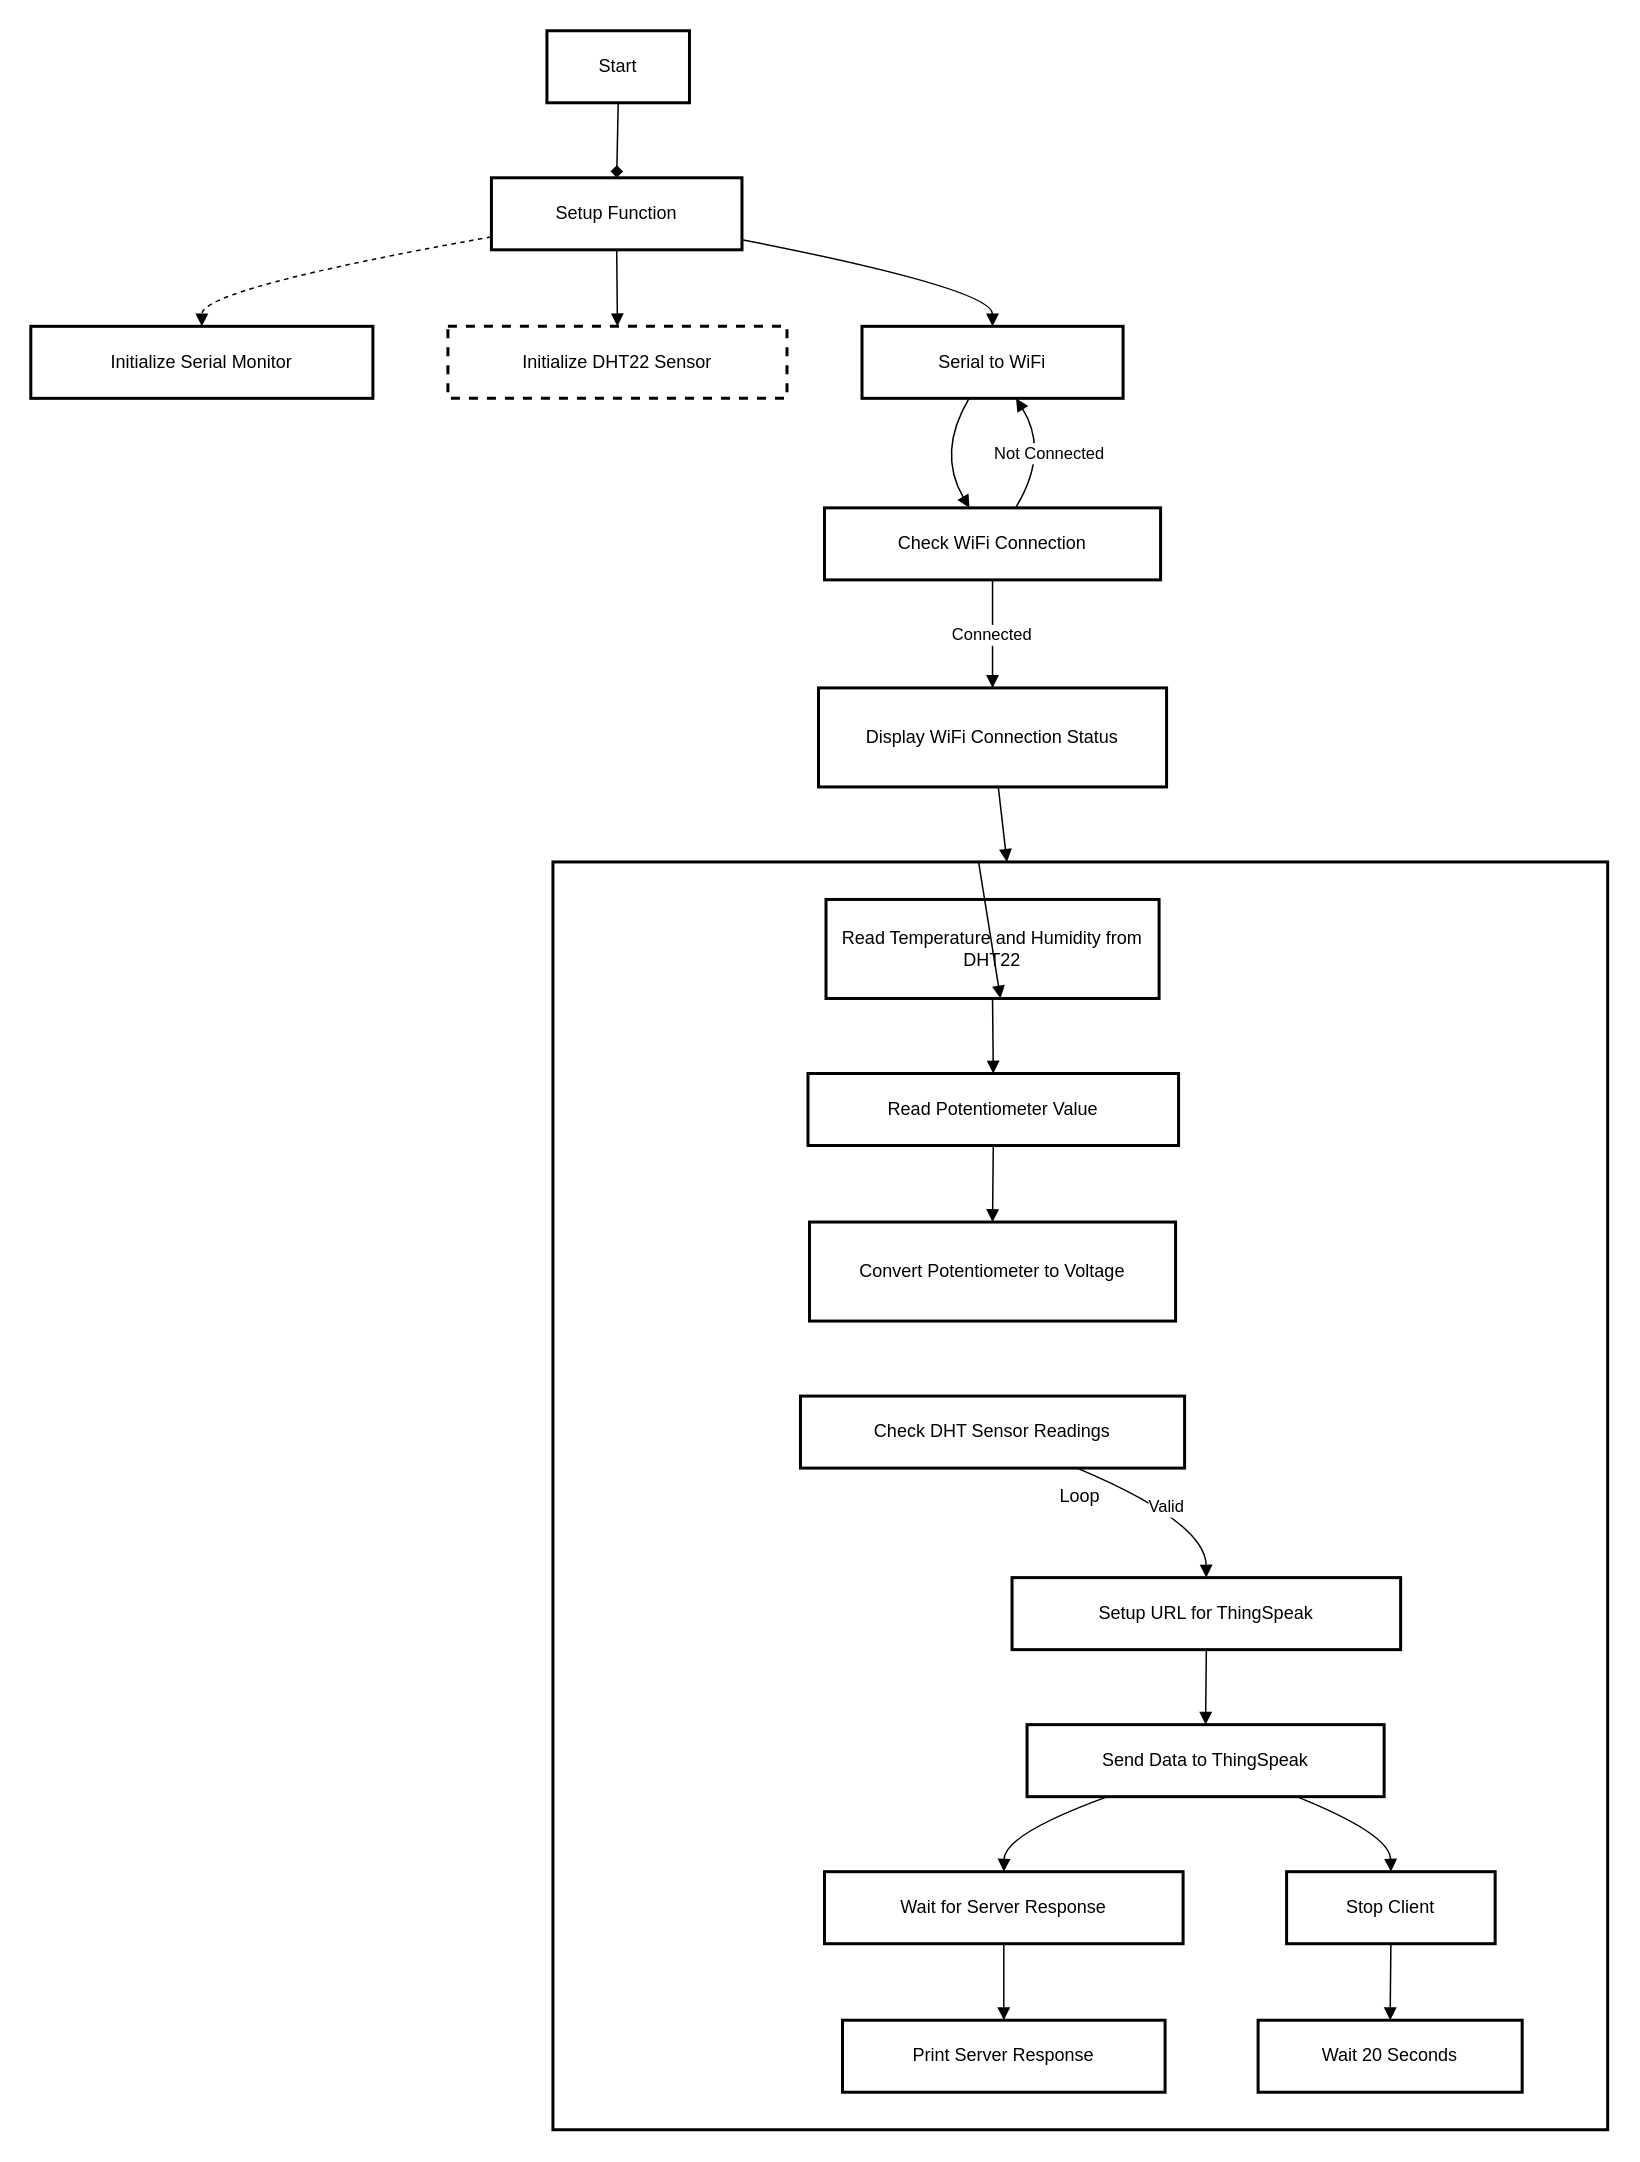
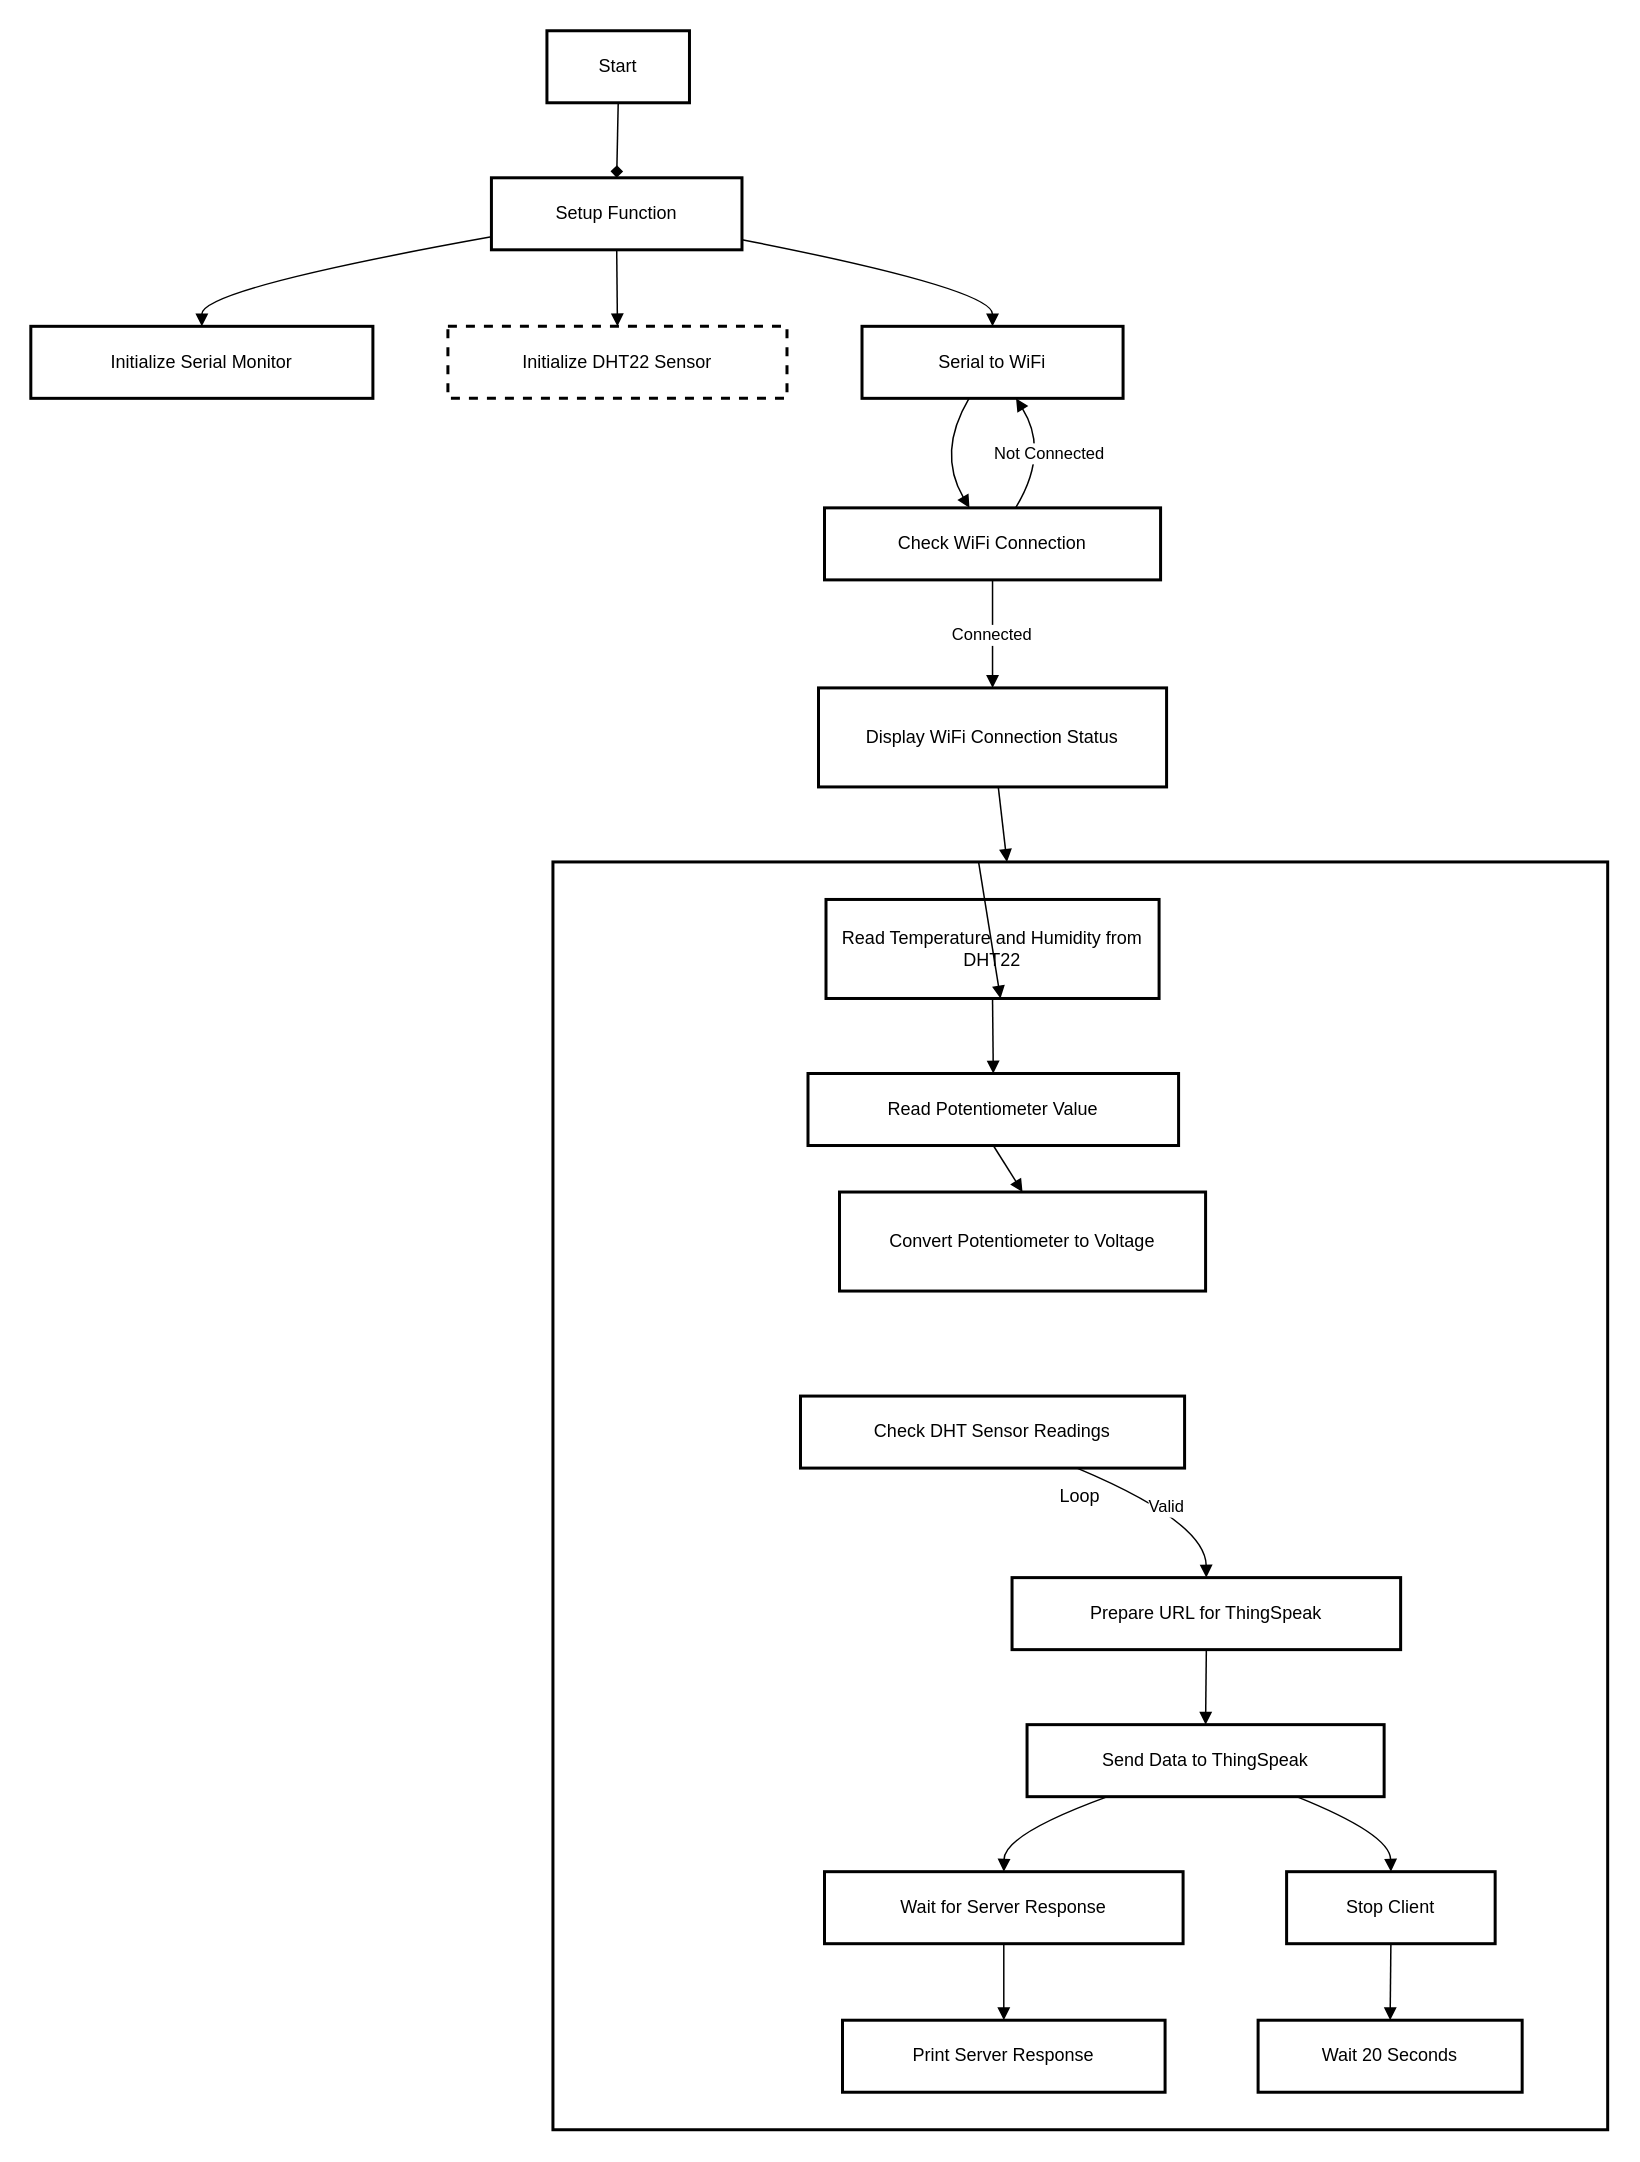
  <mxCell id="0" />
  <mxCell id="1" parent="0" />
  <mxCell id="2" value="Loop" style="whiteSpace=wrap;strokeWidth=2;" vertex="1" parent="1"><mxGeometry x="368" y="574" width="703" height="845" as="geometry" /></mxCell>
  <mxCell id="3" value="Start" style="whiteSpace=wrap;strokeWidth=2;" vertex="1" parent="1"><mxGeometry x="364" y="20" width="95" height="48" as="geometry" /></mxCell>
  <mxCell id="4" value="Setup Function" style="whiteSpace=wrap;strokeWidth=2;" vertex="1" parent="1"><mxGeometry x="327" y="118" width="167" height="48" as="geometry" /></mxCell>
  <mxCell id="5" value="Initialize Serial Monitor" style="whiteSpace=wrap;strokeWidth=2;" vertex="1" parent="1"><mxGeometry x="20" y="217" width="228" height="48" as="geometry" /></mxCell>
  <mxCell id="6" value="Initialize DHT22 Sensor" style="whiteSpace=wrap;strokeWidth=2;dashed=1;" vertex="1" parent="1"><mxGeometry x="298" y="217" width="226" height="48" as="geometry" /></mxCell>
  <mxCell id="7" value="Serial to WiFi" style="whiteSpace=wrap;strokeWidth=2;" vertex="1" parent="1"><mxGeometry x="574" y="217" width="174" height="48" as="geometry" /></mxCell>
  <mxCell id="8" value="Check WiFi Connection" style="whiteSpace=wrap;strokeWidth=2;" vertex="1" parent="1"><mxGeometry x="549" y="338" width="224" height="48" as="geometry" /></mxCell>
  <mxCell id="9" value="Display WiFi Connection Status" style="whiteSpace=wrap;strokeWidth=2;" vertex="1" parent="1"><mxGeometry x="545" y="458" width="232" height="66" as="geometry" /></mxCell>
  <mxCell id="10" value="Read Temperature and Humidity from DHT22" style="whiteSpace=wrap;strokeWidth=2;" vertex="1" parent="1"><mxGeometry x="550" y="599" width="222" height="66" as="geometry" /></mxCell>
  <mxCell id="11" value="Read Potentiometer Value" style="whiteSpace=wrap;strokeWidth=2;" vertex="1" parent="1"><mxGeometry x="538" y="715" width="247" height="48" as="geometry" /></mxCell>
- <mxCell id="12" value="Convert Potentiometer to Voltage" style="whiteSpace=wrap;strokeWidth=2;" vertex="1" parent="1"><mxGeometry x="539" y="814" width="244" height="66" as="geometry" /></mxCell>
+ <mxCell id="12" value="Convert Potentiometer to Voltage" style="whiteSpace=wrap;strokeWidth=2;" vertex="1" parent="1"><mxGeometry x="559" y="794" width="244" height="66" as="geometry" /></mxCell>
  <mxCell id="13" value="Check DHT Sensor Readings" style="whiteSpace=wrap;strokeWidth=2;" vertex="1" parent="1"><mxGeometry x="533" y="930" width="256" height="48" as="geometry" /></mxCell>
- <mxCell id="14" value="Setup URL for ThingSpeak" style="whiteSpace=wrap;strokeWidth=2;" vertex="1" parent="1"><mxGeometry x="674" y="1051" width="259" height="48" as="geometry" /></mxCell>
+ <mxCell id="14" value="Prepare URL for ThingSpeak" style="whiteSpace=wrap;strokeWidth=2;" vertex="1" parent="1"><mxGeometry x="674" y="1051" width="259" height="48" as="geometry" /></mxCell>
  <mxCell id="15" value="Send Data to ThingSpeak" style="whiteSpace=wrap;strokeWidth=2;" vertex="1" parent="1"><mxGeometry x="684" y="1149" width="238" height="48" as="geometry" /></mxCell>
  <mxCell id="16" value="Wait for Server Response" style="whiteSpace=wrap;strokeWidth=2;" vertex="1" parent="1"><mxGeometry x="549" y="1247" width="239" height="48" as="geometry" /></mxCell>
  <mxCell id="17" value="Print Server Response" style="whiteSpace=wrap;strokeWidth=2;" vertex="1" parent="1"><mxGeometry x="561" y="1346" width="215" height="48" as="geometry" /></mxCell>
  <mxCell id="18" value="Stop Client" style="whiteSpace=wrap;strokeWidth=2;" vertex="1" parent="1"><mxGeometry x="857" y="1247" width="139" height="48" as="geometry" /></mxCell>
  <mxCell id="19" value="Wait 20 Seconds" style="whiteSpace=wrap;strokeWidth=2;" vertex="1" parent="1"><mxGeometry x="838" y="1346" width="176" height="48" as="geometry" /></mxCell>
  <mxCell id="20" value="" style="curved=1;startArrow=none;endArrow=diamond;exitX=0.5;exitY=1.01;entryX=0.5;entryY=0.01;rounded=0;" edge="1" parent="1" source="3" target="4"><mxGeometry relative="1" as="geometry"><Array as="points" /></mxGeometry></mxCell>
- <mxCell id="21" value="" style="curved=1;startArrow=none;endArrow=block;exitX=0;exitY=0.82;entryX=0.5;entryY=0;rounded=0;dashed=1;" edge="1" parent="1" source="4" target="5"><mxGeometry relative="1" as="geometry"><Array as="points"><mxPoint x="134" y="192" /></Array></mxGeometry></mxCell>
+ <mxCell id="21" value="" style="curved=1;startArrow=none;endArrow=block;exitX=0;exitY=0.82;entryX=0.5;entryY=0;rounded=0;" edge="1" parent="1" source="4" target="5"><mxGeometry relative="1" as="geometry"><Array as="points"><mxPoint x="134" y="192" /></Array></mxGeometry></mxCell>
  <mxCell id="22" value="" style="curved=1;startArrow=none;endArrow=block;exitX=0.5;exitY=1.02;entryX=0.5;entryY=0;rounded=0;" edge="1" parent="1" source="4" target="6"><mxGeometry relative="1" as="geometry"><Array as="points" /></mxGeometry></mxCell>
  <mxCell id="23" value="" style="curved=1;startArrow=none;endArrow=block;exitX=1;exitY=0.86;entryX=0.5;entryY=0;rounded=0;" edge="1" parent="1" source="4" target="7"><mxGeometry relative="1" as="geometry"><Array as="points"><mxPoint x="661" y="192" /></Array></mxGeometry></mxCell>
  <mxCell id="24" value="" style="curved=1;startArrow=none;endArrow=block;exitX=0.41;exitY=1;entryX=0.43;entryY=-0.01;rounded=0;" edge="1" parent="1" source="7" target="8"><mxGeometry relative="1" as="geometry"><Array as="points"><mxPoint x="624" y="301" /></Array></mxGeometry></mxCell>
  <mxCell id="25" value="Not Connected" style="curved=1;startArrow=none;endArrow=block;exitX=0.57;exitY=-0.01;entryX=0.59;entryY=1;rounded=0;" edge="1" parent="1" source="8" target="7"><mxGeometry relative="1" as="geometry"><Array as="points"><mxPoint x="699" y="301" /></Array></mxGeometry></mxCell>
  <mxCell id="26" value="Connected" style="curved=1;startArrow=none;endArrow=block;exitX=0.5;exitY=1;entryX=0.5;entryY=0.01;rounded=0;" edge="1" parent="1" source="8" target="9"><mxGeometry relative="1" as="geometry"><Array as="points" /></mxGeometry></mxCell>
  <mxCell id="27" value="" style="curved=1;startArrow=none;endArrow=block;exitX=0.5;exitY=1.01;entryX=0.5;entryY=0.01;rounded=0;" edge="1" parent="1" source="10" target="11"><mxGeometry relative="1" as="geometry"><Array as="points" /></mxGeometry></mxCell>
  <mxCell id="28" value="" style="curved=1;startArrow=none;endArrow=block;exitX=0.5;exitY=1.02;entryX=0.5;entryY=0;rounded=0;" edge="1" parent="1" source="11" target="12"><mxGeometry relative="1" as="geometry"><Array as="points" /></mxGeometry></mxCell>
  <mxCell id="29" value="Valid" style="curved=1;startArrow=none;endArrow=block;exitX=0.72;exitY=1;entryX=0.5;entryY=-0.01;rounded=0;" edge="1" parent="1" source="13" target="14"><mxGeometry relative="1" as="geometry"><Array as="points"><mxPoint x="803" y="1014" /></Array></mxGeometry></mxCell>
  <mxCell id="30" value="" style="curved=1;startArrow=none;endArrow=block;exitX=0.5;exitY=1;entryX=0.5;entryY=0;rounded=0;" edge="1" parent="1" source="14" target="15"><mxGeometry relative="1" as="geometry"><Array as="points" /></mxGeometry></mxCell>
  <mxCell id="31" value="" style="curved=1;startArrow=none;endArrow=block;exitX=0.22;exitY=1.01;entryX=0.5;entryY=0.01;rounded=0;" edge="1" parent="1" source="15" target="16"><mxGeometry relative="1" as="geometry"><Array as="points"><mxPoint x="669" y="1222" /></Array></mxGeometry></mxCell>
  <mxCell id="32" value="" style="curved=1;startArrow=none;endArrow=block;exitX=0.5;exitY=1.02;entryX=0.5;entryY=0;rounded=0;" edge="1" parent="1" source="16" target="17"><mxGeometry relative="1" as="geometry"><Array as="points" /></mxGeometry></mxCell>
  <mxCell id="33" value="" style="curved=1;startArrow=none;endArrow=block;exitX=0.76;exitY=1.01;entryX=0.5;entryY=0.01;rounded=0;" edge="1" parent="1" source="15" target="18"><mxGeometry relative="1" as="geometry"><Array as="points"><mxPoint x="926" y="1222" /></Array></mxGeometry></mxCell>
  <mxCell id="34" value="" style="curved=1;startArrow=none;endArrow=block;exitX=0.5;exitY=1.02;entryX=0.5;entryY=0;rounded=0;" edge="1" parent="1" source="18" target="19"><mxGeometry relative="1" as="geometry"><Array as="points" /></mxGeometry></mxCell>
  <mxCell id="35" value="" style="curved=1;startArrow=none;endArrow=block;rounded=0;" edge="1" parent="1" source="9" target="2"><mxGeometry relative="1" as="geometry"><Array as="points" /></mxGeometry></mxCell>
  <mxCell id="36" value="" style="curved=1;startArrow=none;endArrow=block;rounded=0;" edge="1" parent="1" source="2" target="10"><mxGeometry relative="1" as="geometry"><Array as="points" /></mxGeometry></mxCell>
